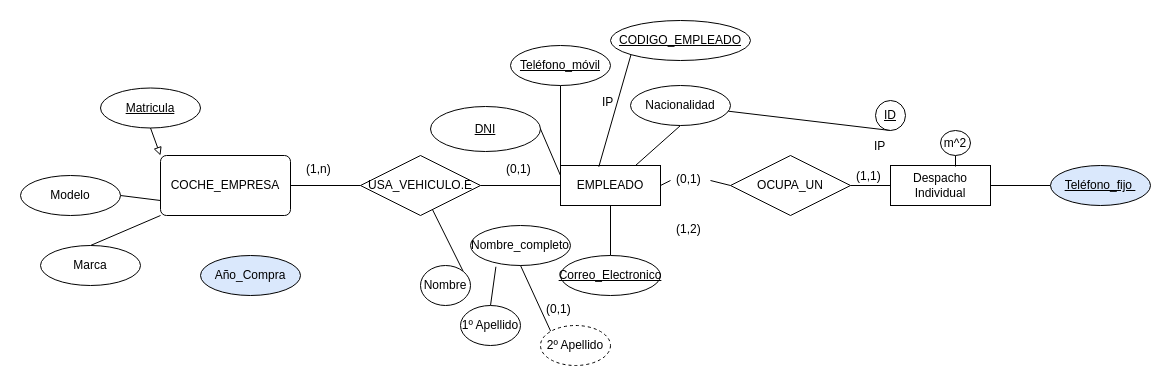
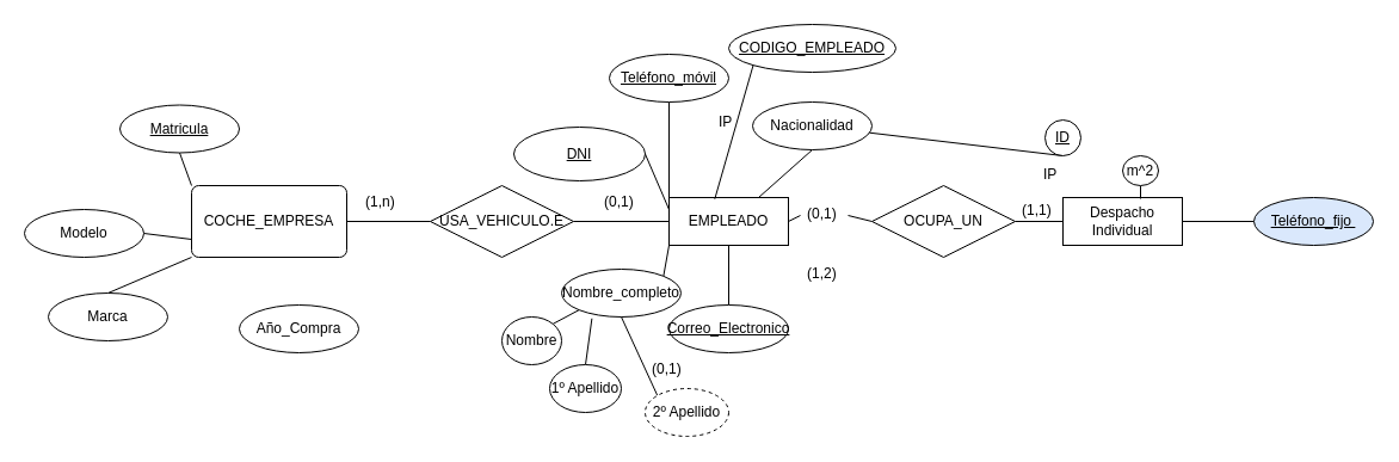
  <mxCell id="0" />
  <mxCell id="1" parent="0" />
  <mxCell id="2" style="rounded=0;orthogonalLoop=1;jettySize=auto;html=1;exitX=1;exitY=0.5;exitDx=0;exitDy=0;entryX=0;entryY=0.5;entryDx=0;entryDy=0;endArrow=none;endFill=0;startArrow=none;" parent="1" source="49" target="18" edge="1"><mxGeometry relative="1" as="geometry" /></mxCell>
  <mxCell id="3" value="EMPLEADO" style="whiteSpace=wrap;html=1;align=center;" parent="1" vertex="1"><mxGeometry x="560" y="165" width="100" height="40" as="geometry" /></mxCell>
  <mxCell id="4" style="rounded=0;orthogonalLoop=1;jettySize=auto;html=1;exitX=1;exitY=0.5;exitDx=0;exitDy=0;entryX=0;entryY=0.25;entryDx=0;entryDy=0;endArrow=none;endFill=0;" parent="1" source="5" target="3" edge="1"><mxGeometry relative="1" as="geometry" /></mxCell>
  <mxCell id="5" value="&lt;u&gt;DNI&lt;/u&gt;" style="ellipse;whiteSpace=wrap;html=1;align=center;" parent="1" vertex="1"><mxGeometry x="430" y="106" width="110" height="45" as="geometry" /></mxCell>
+ <mxCell id="6" style="rounded=0;orthogonalLoop=1;jettySize=auto;html=1;exitX=1;exitY=0;exitDx=0;exitDy=0;entryX=0;entryY=1;entryDx=0;entryDy=0;endArrow=none;endFill=0;" parent="1" source="7" target="3" edge="1"><mxGeometry relative="1" as="geometry" /></mxCell>
  <mxCell id="7" value="Nombre_completo" style="ellipse;whiteSpace=wrap;html=1;align=center;" parent="1" vertex="1"><mxGeometry x="470" y="225" width="100" height="40" as="geometry" /></mxCell>
  <mxCell id="8" style="edgeStyle=none;rounded=0;orthogonalLoop=1;jettySize=auto;html=1;exitX=0.5;exitY=0;exitDx=0;exitDy=0;entryX=0.5;entryY=1;entryDx=0;entryDy=0;endArrow=none;endFill=0;" parent="1" source="9" target="3" edge="1"><mxGeometry relative="1" as="geometry" /></mxCell>
  <mxCell id="9" value="&lt;u&gt;Correo_Electronico&lt;/u&gt;" style="ellipse;whiteSpace=wrap;html=1;align=center;" parent="1" vertex="1"><mxGeometry x="560" y="255" width="100" height="40" as="geometry" /></mxCell>
  <mxCell id="10" style="edgeStyle=none;rounded=0;orthogonalLoop=1;jettySize=auto;html=1;exitX=0.5;exitY=1;exitDx=0;exitDy=0;entryX=0;entryY=0;entryDx=0;entryDy=0;endArrow=none;endFill=0;" parent="1" source="11" target="3" edge="1"><mxGeometry relative="1" as="geometry" /></mxCell>
  <mxCell id="11" value="&lt;u&gt;Teléfono_móvil&lt;/u&gt;" style="ellipse;whiteSpace=wrap;html=1;align=center;" parent="1" vertex="1"><mxGeometry x="510" y="45" width="100" height="40" as="geometry" /></mxCell>
  <mxCell id="12" style="edgeStyle=none;rounded=0;orthogonalLoop=1;jettySize=auto;html=1;exitX=0.5;exitY=1;exitDx=0;exitDy=0;entryX=0.75;entryY=0;entryDx=0;entryDy=0;endArrow=none;endFill=0;" parent="1" source="13" target="3" edge="1"><mxGeometry relative="1" as="geometry" /></mxCell>
  <mxCell id="13" value="Nacionalidad" style="ellipse;whiteSpace=wrap;html=1;align=center;" parent="1" vertex="1"><mxGeometry x="630" y="85" width="100" height="40" as="geometry" /></mxCell>
  <mxCell id="14" value="(1,2)" style="text;strokeColor=none;fillColor=none;spacingLeft=4;spacingRight=4;overflow=hidden;rotatable=0;points=[[0,0.5],[1,0.5]];portConstraint=eastwest;fontSize=12;" parent="1" vertex="1"><mxGeometry x="670" y="215" width="40" height="30" as="geometry" /></mxCell>
  <mxCell id="15" style="edgeStyle=none;rounded=0;orthogonalLoop=1;jettySize=auto;html=1;exitX=1;exitY=0.5;exitDx=0;exitDy=0;entryX=0;entryY=0.5;entryDx=0;entryDy=0;endArrow=none;endFill=0;" parent="1" source="16" target="24" edge="1"><mxGeometry relative="1" as="geometry" /></mxCell>
  <mxCell id="16" value="Despacho&lt;br&gt;Individual" style="whiteSpace=wrap;html=1;align=center;" parent="1" vertex="1"><mxGeometry x="890" y="165" width="100" height="40" as="geometry" /></mxCell>
  <mxCell id="17" style="edgeStyle=none;rounded=0;orthogonalLoop=1;jettySize=auto;html=1;exitX=1;exitY=0.5;exitDx=0;exitDy=0;entryX=0;entryY=0.5;entryDx=0;entryDy=0;endArrow=none;endFill=0;" parent="1" source="18" target="16" edge="1"><mxGeometry relative="1" as="geometry" /></mxCell>
  <mxCell id="18" value="OCUPA_UN" style="shape=rhombus;perimeter=rhombusPerimeter;whiteSpace=wrap;html=1;align=center;" parent="1" vertex="1"><mxGeometry x="730" y="155" width="120" height="60" as="geometry" /></mxCell>
  <mxCell id="19" style="edgeStyle=none;rounded=0;orthogonalLoop=1;jettySize=auto;html=1;exitX=0.5;exitY=1;exitDx=0;exitDy=0;endArrow=none;endFill=0;" parent="1" source="20" target="13" edge="1"><mxGeometry relative="1" as="geometry" /></mxCell>
  <mxCell id="20" value="&lt;u&gt;ID&lt;/u&gt;" style="ellipse;whiteSpace=wrap;html=1;align=center;" parent="1" vertex="1"><mxGeometry x="875" y="100" width="30" height="30" as="geometry" /></mxCell>
  <mxCell id="21" value="(1,1)" style="text;strokeColor=none;fillColor=none;spacingLeft=4;spacingRight=4;overflow=hidden;rotatable=0;points=[[0,0.5],[1,0.5]];portConstraint=eastwest;fontSize=12;" parent="1" vertex="1"><mxGeometry x="850" y="162" width="40" height="30" as="geometry" /></mxCell>
  <mxCell id="22" style="edgeStyle=none;rounded=0;orthogonalLoop=1;jettySize=auto;html=1;exitX=0.5;exitY=1;exitDx=0;exitDy=0;entryX=0.65;entryY=0.025;entryDx=0;entryDy=0;entryPerimeter=0;endArrow=none;endFill=0;" parent="1" source="23" target="16" edge="1"><mxGeometry relative="1" as="geometry" /></mxCell>
  <mxCell id="23" value="m^2" style="ellipse;whiteSpace=wrap;html=1;align=center;" parent="1" vertex="1"><mxGeometry x="940" y="130" width="30" height="25" as="geometry" /></mxCell>
  <mxCell id="24" value="&lt;u&gt;Teléfono_fijo&amp;nbsp;&lt;/u&gt;" style="ellipse;whiteSpace=wrap;html=1;align=center;fillColor=#dae8fc;" parent="1" vertex="1"><mxGeometry x="1050" y="165" width="100" height="40" as="geometry" /></mxCell>
  <mxCell id="25" style="edgeStyle=none;rounded=0;orthogonalLoop=1;jettySize=auto;html=1;exitX=0.5;exitY=1;exitDx=0;exitDy=0;entryX=0.75;entryY=1;entryDx=0;entryDy=0;endArrow=none;endFill=0;" parent="1" source="3" target="3" edge="1"><mxGeometry relative="1" as="geometry" /></mxCell>
  <mxCell id="26" style="edgeStyle=none;rounded=0;orthogonalLoop=1;jettySize=auto;html=1;exitX=1;exitY=0.5;exitDx=0;exitDy=0;entryX=0;entryY=0.5;entryDx=0;entryDy=0;endArrow=none;endFill=0;" parent="1" source="27" target="3" edge="1"><mxGeometry relative="1" as="geometry" /></mxCell>
  <mxCell id="27" value="USA_VEHICULO.E" style="shape=rhombus;perimeter=rhombusPerimeter;whiteSpace=wrap;html=1;align=center;" parent="1" vertex="1"><mxGeometry x="360" y="155" width="120" height="60" as="geometry" /></mxCell>
- <mxCell id="28" style="edgeStyle=none;rounded=0;orthogonalLoop=1;jettySize=auto;html=1;exitX=0;exitY=1;exitDx=0;exitDy=0;endArrow=none;endFill=0;" parent="1" source="29" target="27" edge="1"><mxGeometry relative="1" as="geometry" /></mxCell>
+ <mxCell id="28" style="edgeStyle=none;rounded=0;orthogonalLoop=1;jettySize=auto;html=1;exitX=0;exitY=1;exitDx=0;exitDy=0;entryX=0;entryY=1;entryDx=0;entryDy=0;endArrow=none;endFill=0;" parent="1" source="29" target="7" edge="1"><mxGeometry relative="1" as="geometry" /></mxCell>
  <mxCell id="29" value="Nombre" style="ellipse;whiteSpace=wrap;html=1;align=center;direction=west;" parent="1" vertex="1"><mxGeometry x="420" y="265" width="50" height="40" as="geometry" /></mxCell>
  <mxCell id="30" style="edgeStyle=none;rounded=0;orthogonalLoop=1;jettySize=auto;html=1;exitX=0;exitY=0;exitDx=0;exitDy=0;entryX=0.5;entryY=1;entryDx=0;entryDy=0;endArrow=none;endFill=0;" parent="1" source="31" target="7" edge="1"><mxGeometry relative="1" as="geometry" /></mxCell>
  <mxCell id="31" value="2º Apellido" style="ellipse;whiteSpace=wrap;html=1;align=center;dashed=1;" parent="1" vertex="1"><mxGeometry x="540" y="325" width="70" height="40" as="geometry" /></mxCell>
  <mxCell id="32" style="edgeStyle=none;rounded=0;orthogonalLoop=1;jettySize=auto;html=1;exitX=0.5;exitY=0;exitDx=0;exitDy=0;entryX=0.254;entryY=1.032;entryDx=0;entryDy=0;entryPerimeter=0;endArrow=none;endFill=0;" parent="1" source="33" target="7" edge="1"><mxGeometry relative="1" as="geometry" /></mxCell>
  <mxCell id="33" value="1º Apellido" style="ellipse;whiteSpace=wrap;html=1;align=center;" parent="1" vertex="1"><mxGeometry x="460" y="305" width="60" height="40" as="geometry" /></mxCell>
  <mxCell id="34" style="edgeStyle=none;rounded=0;orthogonalLoop=1;jettySize=auto;html=1;exitX=1;exitY=0.5;exitDx=0;exitDy=0;entryX=0;entryY=0.5;entryDx=0;entryDy=0;endArrow=none;endFill=0;" parent="1" source="35" target="27" edge="1"><mxGeometry relative="1" as="geometry" /></mxCell>
  <mxCell id="35" value="COCHE_EMPRESA" style="rounded=1;arcSize=10;whiteSpace=wrap;html=1;align=center;" parent="1" vertex="1"><mxGeometry x="160" y="155" width="130" height="60" as="geometry" /></mxCell>
  <mxCell id="36" value="(0,1)" style="text;strokeColor=none;fillColor=none;spacingLeft=4;spacingRight=4;overflow=hidden;rotatable=0;points=[[0,0.5],[1,0.5]];portConstraint=eastwest;fontSize=12;" parent="1" vertex="1"><mxGeometry x="500" y="155" width="40" height="30" as="geometry" /></mxCell>
  <mxCell id="37" value="(1,n)" style="text;strokeColor=none;fillColor=none;spacingLeft=4;spacingRight=4;overflow=hidden;rotatable=0;points=[[0,0.5],[1,0.5]];portConstraint=eastwest;fontSize=12;" parent="1" vertex="1"><mxGeometry x="300" y="155" width="40" height="30" as="geometry" /></mxCell>
  <mxCell id="38" style="edgeStyle=none;rounded=0;orthogonalLoop=1;jettySize=auto;html=1;exitX=0;exitY=1;exitDx=0;exitDy=0;entryX=0.383;entryY=0.032;entryDx=0;entryDy=0;entryPerimeter=0;endArrow=none;endFill=0;" parent="1" source="39" target="3" edge="1"><mxGeometry relative="1" as="geometry" /></mxCell>
  <mxCell id="39" value="&lt;u&gt;CODIGO_EMPLEADO&lt;/u&gt;" style="ellipse;whiteSpace=wrap;html=1;align=center;" parent="1" vertex="1"><mxGeometry x="610" y="20" width="140" height="40" as="geometry" /></mxCell>
- <mxCell id="40" style="edgeStyle=none;rounded=0;orthogonalLoop=1;jettySize=auto;html=1;exitX=0.5;exitY=1;exitDx=0;exitDy=0;entryX=0;entryY=0;entryDx=0;entryDy=0;endArrow=block;endFill=0;" parent="1" source="41" target="35" edge="1"><mxGeometry relative="1" as="geometry" /></mxCell>
+ <mxCell id="40" style="edgeStyle=none;rounded=0;orthogonalLoop=1;jettySize=auto;html=1;exitX=0.5;exitY=1;exitDx=0;exitDy=0;entryX=0;entryY=0;entryDx=0;entryDy=0;endArrow=none;endFill=0;" parent="1" source="41" target="35" edge="1"><mxGeometry relative="1" as="geometry" /></mxCell>
  <mxCell id="41" value="&lt;u&gt;Matricula&lt;/u&gt;" style="ellipse;whiteSpace=wrap;html=1;align=center;" parent="1" vertex="1"><mxGeometry x="100" y="87.5" width="100" height="40" as="geometry" /></mxCell>
  <mxCell id="42" style="edgeStyle=none;rounded=0;orthogonalLoop=1;jettySize=auto;html=1;exitX=1;exitY=0.5;exitDx=0;exitDy=0;entryX=0;entryY=0.75;entryDx=0;entryDy=0;endArrow=none;endFill=0;" parent="1" source="43" target="35" edge="1"><mxGeometry relative="1" as="geometry" /></mxCell>
  <mxCell id="43" value="Modelo" style="ellipse;whiteSpace=wrap;html=1;align=center;" parent="1" vertex="1"><mxGeometry x="20" y="175" width="100" height="40" as="geometry" /></mxCell>
  <mxCell id="44" style="edgeStyle=none;rounded=0;orthogonalLoop=1;jettySize=auto;html=1;exitX=0.5;exitY=0;exitDx=0;exitDy=0;entryX=0;entryY=1;entryDx=0;entryDy=0;endArrow=none;endFill=0;" parent="1" source="45" target="35" edge="1"><mxGeometry relative="1" as="geometry" /></mxCell>
  <mxCell id="45" value="Marca" style="ellipse;whiteSpace=wrap;html=1;align=center;" parent="1" vertex="1"><mxGeometry x="40" y="245" width="100" height="40" as="geometry" /></mxCell>
- <mxCell id="46" value="Año_Compra" style="ellipse;whiteSpace=wrap;html=1;align=center;fillColor=#dae8fc;" parent="1" vertex="1"><mxGeometry x="200" y="255" width="100" height="40" as="geometry" /></mxCell>
+ <mxCell id="46" value="Año_Compra" style="ellipse;whiteSpace=wrap;html=1;align=center;" parent="1" vertex="1"><mxGeometry x="200" y="255" width="100" height="40" as="geometry" /></mxCell>
  <mxCell id="47" value="IP" style="text;strokeColor=none;fillColor=none;spacingLeft=4;spacingRight=4;overflow=hidden;rotatable=0;points=[[0,0.5],[1,0.5]];portConstraint=eastwest;fontSize=12;" parent="1" vertex="1"><mxGeometry x="868" y="132" width="40" height="30" as="geometry" /></mxCell>
  <mxCell id="48" value="IP&#10;" style="text;strokeColor=none;fillColor=none;spacingLeft=4;spacingRight=4;overflow=hidden;rotatable=0;points=[[0,0.5],[1,0.5]];portConstraint=eastwest;fontSize=12;" parent="1" vertex="1"><mxGeometry x="596" y="88" width="40" height="30" as="geometry" /></mxCell>
  <mxCell id="49" value="(0,1)" style="text;strokeColor=none;fillColor=none;spacingLeft=4;spacingRight=4;overflow=hidden;rotatable=0;points=[[0,0.5],[1,0.5]];portConstraint=eastwest;fontSize=12;" parent="1" vertex="1"><mxGeometry x="670" y="165" width="40" height="30" as="geometry" /></mxCell>
  <mxCell id="50" value="" style="rounded=0;orthogonalLoop=1;jettySize=auto;html=1;exitX=1;exitY=0.5;exitDx=0;exitDy=0;entryX=0;entryY=0.5;entryDx=0;entryDy=0;endArrow=none;endFill=0;" parent="1" source="3" target="49" edge="1"><mxGeometry relative="1" as="geometry"><mxPoint x="660" y="185" as="sourcePoint" /><mxPoint x="730" y="185" as="targetPoint" /></mxGeometry></mxCell>
  <mxCell id="51" value="(0,1)" style="text;strokeColor=none;fillColor=none;spacingLeft=4;spacingRight=4;overflow=hidden;rotatable=0;points=[[0,0.5],[1,0.5]];portConstraint=eastwest;fontSize=12;" parent="1" vertex="1"><mxGeometry x="540" y="295" width="40" height="30" as="geometry" /></mxCell>
